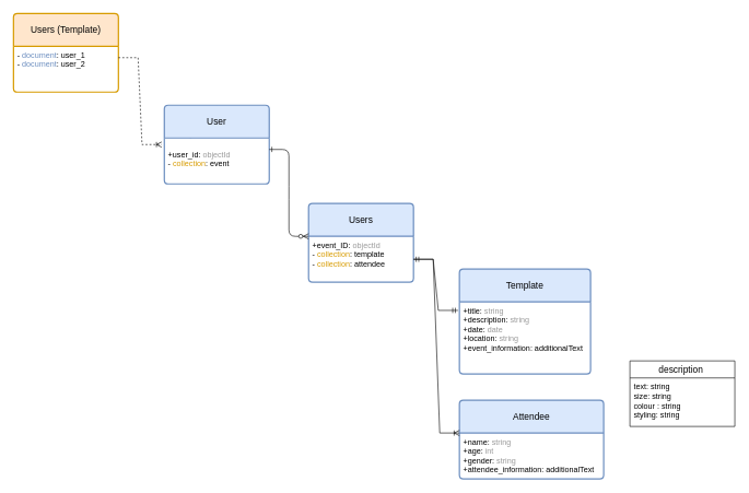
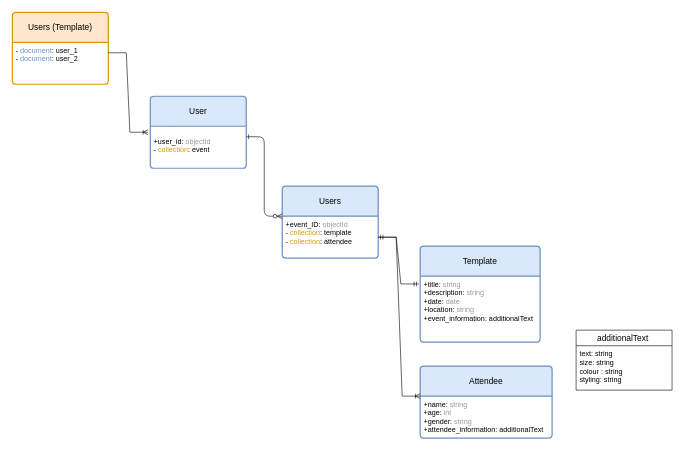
  <mxCell id="0" />
  <mxCell id="1" parent="0" />
  <mxCell id="2" style="edgeStyle=orthogonalEdgeStyle;rounded=0;orthogonalLoop=1;jettySize=auto;html=1;exitX=0.25;exitY=0;exitDx=0;exitDy=0;endArrow=open;" edge="1" parent="1" source="4" target="3"><mxGeometry relative="1" as="geometry" /></mxCell>
  <mxCell id="3" value="User" style="swimlane;childLayout=stackLayout;horizontal=1;startSize=50;horizontalStack=0;rounded=1;fontSize=14;fontStyle=0;strokeWidth=2;resizeParent=0;resizeLast=1;shadow=0;dashed=0;align=center;arcSize=4;whiteSpace=wrap;html=1;fillColor=#dae8fc;strokeColor=#6c8ebf;" vertex="1" parent="1"><mxGeometry y="160" width="160" height="120" as="geometry" x="250" /></mxCell>
  <mxCell id="4" value="&lt;p style=&quot;line-height: 120%;&quot;&gt;+user_id: &lt;font color=&quot;#999999&quot;&gt;objectId&lt;/font&gt;&lt;br&gt;- &lt;font color=&quot;#d79b00&quot;&gt;collection&lt;/font&gt;: event&lt;/p&gt;" style="align=left;strokeColor=none;fillColor=none;spacingLeft=4;fontSize=12;verticalAlign=top;resizable=0;rotatable=0;part=1;html=1;" vertex="1" parent="3"><mxGeometry y="50" width="160" height="70" as="geometry" /></mxCell>
  <mxCell id="5" value="Users" style="swimlane;childLayout=stackLayout;horizontal=1;startSize=50;horizontalStack=0;rounded=1;fontSize=14;fontStyle=0;strokeWidth=2;resizeParent=0;resizeLast=1;shadow=0;dashed=0;align=center;arcSize=4;whiteSpace=wrap;html=1;fillColor=#dae8fc;strokeColor=#6c8ebf;" vertex="1" parent="1"><mxGeometry x="470" y="310" width="160" height="120" as="geometry" /></mxCell>
  <mxCell id="6" value="+event_ID: &lt;font color=&quot;#999999&quot;&gt;objectId&lt;/font&gt;&lt;br&gt;- &lt;font color=&quot;#d79b00&quot;&gt;collection&lt;/font&gt;: template&lt;br&gt;-&amp;nbsp;&lt;font color=&quot;#d79b00&quot;&gt;collection&lt;/font&gt;: attendee" style="align=left;strokeColor=none;fillColor=none;spacingLeft=4;fontSize=12;verticalAlign=top;resizable=0;rotatable=0;part=1;html=1;" vertex="1" parent="5"><mxGeometry y="50" width="160" height="70" as="geometry" /></mxCell>
  <mxCell id="7" value="" style="edgeStyle=entityRelationEdgeStyle;endArrow=ERzeroToMany;startArrow=ERone;endFill=1;startFill=0;entryX=0;entryY=0;entryDx=0;entryDy=0;exitX=1;exitY=0.25;exitDx=0;exitDy=0;" edge="1" parent="1" source="4" target="6"><mxGeometry width="100" height="100" relative="1" as="geometry"><mxPoint x="410" y="380" as="sourcePoint" /><mxPoint x="650" y="390" as="targetPoint" /></mxGeometry></mxCell>
  <mxCell id="8" value="" style="edgeStyle=entityRelationEdgeStyle;fontSize=12;html=1;endArrow=ERmandOne;startArrow=ERmandOne;rounded=0;exitX=1;exitY=0.5;exitDx=0;exitDy=0;entryX=-0.011;entryY=0.118;entryDx=0;entryDy=0;entryPerimeter=0;" edge="1" parent="1" source="6" target="10"><mxGeometry width="100" height="100" relative="1" as="geometry"><mxPoint x="650" y="350" as="sourcePoint" /><mxPoint x="820" y="180" as="targetPoint" /></mxGeometry></mxCell>
  <mxCell id="9" value="Template" style="swimlane;childLayout=stackLayout;horizontal=1;startSize=50;horizontalStack=0;rounded=1;fontSize=14;fontStyle=0;strokeWidth=2;resizeParent=0;resizeLast=1;shadow=0;dashed=0;align=center;arcSize=4;whiteSpace=wrap;html=1;fillColor=#dae8fc;strokeColor=#6c8ebf;" vertex="1" parent="1"><mxGeometry x="700" y="410" width="200" height="160" as="geometry" /></mxCell>
  <mxCell id="10" value="+title: &lt;font color=&quot;#999999&quot;&gt;string&lt;/font&gt;&lt;br&gt;+description: &lt;font color=&quot;#999999&quot;&gt;string&lt;/font&gt;&lt;br&gt;+date: &lt;font color=&quot;#999999&quot;&gt;date&lt;/font&gt;&lt;br&gt;+location: &lt;font color=&quot;#999999&quot;&gt;string&lt;/font&gt;&lt;br&gt;+event_information: additionalText" style="align=left;strokeColor=none;fillColor=none;spacingLeft=4;fontSize=12;verticalAlign=top;resizable=0;rotatable=0;part=1;html=1;" vertex="1" parent="9"><mxGeometry y="50" width="200" height="110" as="geometry" /></mxCell>
  <mxCell id="11" value="Attendee" style="swimlane;childLayout=stackLayout;horizontal=1;startSize=50;horizontalStack=0;rounded=1;fontSize=14;fontStyle=0;strokeWidth=2;resizeParent=0;resizeLast=1;shadow=0;dashed=0;align=center;arcSize=4;whiteSpace=wrap;html=1;fillColor=#dae8fc;strokeColor=#6c8ebf;" vertex="1" parent="1"><mxGeometry x="700" y="610" width="220" height="120" as="geometry" /></mxCell>
  <mxCell id="12" value="+name: &lt;font color=&quot;#999999&quot;&gt;string&lt;/font&gt;&lt;br&gt;+age: &lt;font color=&quot;#999999&quot;&gt;int&lt;/font&gt;&lt;br&gt;+gender: &lt;font color=&quot;#999999&quot;&gt;string&lt;/font&gt;&lt;br&gt;+attendee_information: additionalText" style="align=left;strokeColor=none;fillColor=none;spacingLeft=4;fontSize=12;verticalAlign=top;resizable=0;rotatable=0;part=1;html=1;" vertex="1" parent="11"><mxGeometry y="50" width="220" height="70" as="geometry" /></mxCell>
  <mxCell id="13" value="" style="edgeStyle=entityRelationEdgeStyle;fontSize=12;html=1;endArrow=ERoneToMany;rounded=0;entryX=0;entryY=0;entryDx=0;entryDy=0;exitX=1;exitY=0.5;exitDx=0;exitDy=0;" edge="1" parent="1" source="6" target="12"><mxGeometry width="100" height="100" relative="1" as="geometry"><mxPoint x="690" y="220" as="sourcePoint" /><mxPoint x="790" y="120" as="targetPoint" /></mxGeometry></mxCell>
  <mxCell id="14" value="Users (Template)" style="swimlane;childLayout=stackLayout;horizontal=1;startSize=50;horizontalStack=0;rounded=1;fontSize=14;fontStyle=0;strokeWidth=2;resizeParent=0;resizeLast=1;shadow=0;dashed=0;align=center;arcSize=4;whiteSpace=wrap;html=1;fillColor=#ffe6cc;strokeColor=#d79b00;" vertex="1" parent="1"><mxGeometry x="20" y="20" width="160" height="120" as="geometry" /></mxCell>
  <mxCell id="15" value="- &lt;font color=&quot;#6c8ebf&quot;&gt;document&lt;/font&gt;: user_1&lt;br&gt;- &lt;font color=&quot;#6c8ebf&quot;&gt;document&lt;/font&gt;: user_2" style="align=left;strokeColor=none;fillColor=none;spacingLeft=4;fontSize=12;verticalAlign=top;resizable=0;rotatable=0;part=1;html=1;" vertex="1" parent="14"><mxGeometry y="50" width="160" height="70" as="geometry" /></mxCell>
- <mxCell id="16" value="" style="edgeStyle=entityRelationEdgeStyle;fontSize=12;html=1;endArrow=ERoneToMany;rounded=0;exitX=1;exitY=0.25;exitDx=0;exitDy=0;entryX=-0.025;entryY=0.143;entryDx=0;entryDy=0;entryPerimeter=0;dashed=1;" edge="1" parent="1" source="15" target="4"><mxGeometry width="100" height="100" relative="1" as="geometry"><mxPoint x="450" y="190" as="sourcePoint" /><mxPoint x="230" y="280" as="targetPoint" /></mxGeometry></mxCell>
- <mxCell id="17" value="description " style="swimlane;fontStyle=0;childLayout=stackLayout;horizontal=1;startSize=26;horizontalStack=0;resizeParent=1;resizeParentMax=0;resizeLast=0;collapsible=1;marginBottom=0;align=center;fontSize=14;" vertex="1" parent="1"><mxGeometry x="960" y="550" width="160" height="100" as="geometry" /></mxCell>
+ <mxCell id="16" value="" style="edgeStyle=entityRelationEdgeStyle;fontSize=12;html=1;endArrow=ERoneToMany;rounded=0;exitX=1;exitY=0.25;exitDx=0;exitDy=0;entryX=-0.025;entryY=0.143;entryDx=0;entryDy=0;entryPerimeter=0;" edge="1" parent="1" source="15" target="4"><mxGeometry width="100" height="100" relative="1" as="geometry"><mxPoint x="450" y="190" as="sourcePoint" /><mxPoint x="230" y="280" as="targetPoint" /></mxGeometry></mxCell>
+ <mxCell id="17" value="additionalText " style="swimlane;fontStyle=0;childLayout=stackLayout;horizontal=1;startSize=26;horizontalStack=0;resizeParent=1;resizeParentMax=0;resizeLast=0;collapsible=1;marginBottom=0;align=center;fontSize=14;" vertex="1" parent="1"><mxGeometry x="960" y="550" width="160" height="100" as="geometry" /></mxCell>
  <mxCell id="18" value="&lt;span style=&quot;background-color: initial;&quot;&gt;text: string&lt;/span&gt;&lt;br&gt;&lt;div&gt;size: string&lt;/div&gt;&lt;div&gt;colour : string&lt;/div&gt;&lt;div&gt;styling: string&lt;/div&gt;" style="text;strokeColor=none;fillColor=none;spacingLeft=4;spacingRight=4;overflow=hidden;rotatable=0;points=[[0,0.5],[1,0.5]];portConstraint=eastwest;fontSize=12;whiteSpace=wrap;html=1;" vertex="1" parent="17"><mxGeometry y="26" width="160" height="74" as="geometry" /></mxCell>
